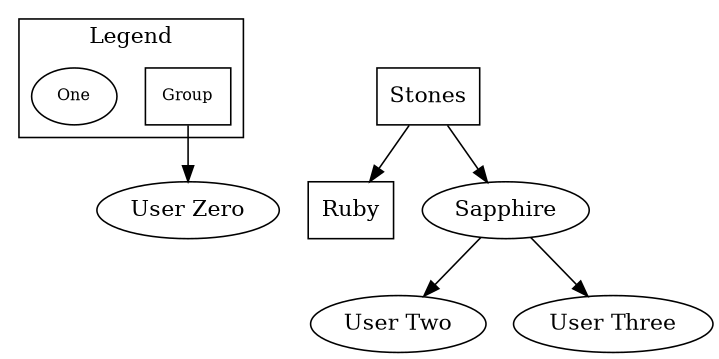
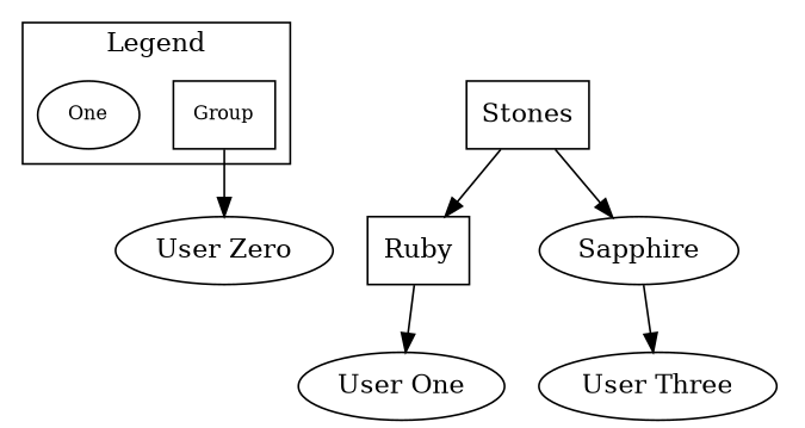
  digraph {
    n1 [fontsize=10 label=Group shape=rectangle]
    n2 [fontsize=10 label=One]
    n3 [label="User Zero"]
    n4 [label=Stones shape=rectangle]
    n5 [label=Ruby shape=rectangle]
    n6 [label=Sapphire shape=ellipse]
-   n8 [label="User Two"]
+   n7 [label="User One"]
    n9 [label="User Three"]
    spacing [style=invisible]
    subgraph cluster_1 {
      label=Legend
      subgraph sub_2 {
        label=Legend
        rank=same
        n1
        n2
      }
    }
    n1 -> n3
    n4 -> n5
    n4 -> n6
-   n6 -> n8
+   n5 -> n7
    n6 -> n9
  }
